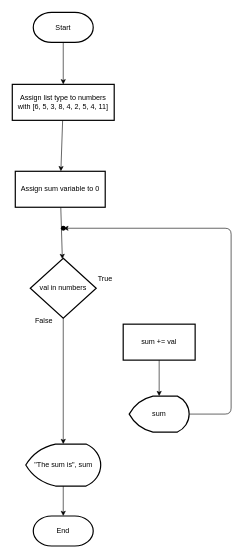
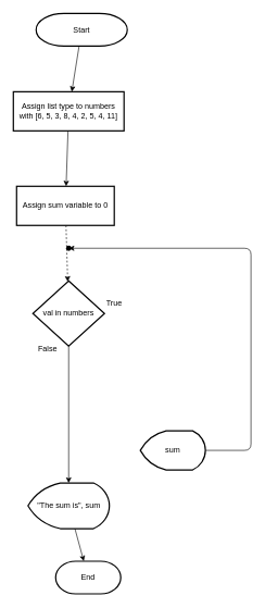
  <mxCell id="0" />
  <mxCell id="1" parent="0" />
  <mxCell id="2" value="" style="edgeStyle=none;html=1;" edge="1" parent="1" source="3" target="5"><mxGeometry relative="1" as="geometry" /></mxCell>
- <mxCell id="3" value="Start" style="strokeWidth=2;html=1;shape=mxgraph.flowchart.terminator;whiteSpace=wrap;" vertex="1" parent="1"><mxGeometry x="55" y="20" width="100" height="50" as="geometry" /></mxCell>
+ <mxCell id="3" value="Start" style="strokeWidth=2;html=1;shape=mxgraph.flowchart.terminator;whiteSpace=wrap;" vertex="1" parent="1"><mxGeometry x="55" y="20" width="140" height="50" as="geometry" /></mxCell>
  <mxCell id="4" value="" style="edgeStyle=none;html=1;" edge="1" parent="1" source="5" target="7"><mxGeometry relative="1" as="geometry" /></mxCell>
  <mxCell id="5" value="Assign list type to numbers with [6, 5, 3, 8, 4, 2, 5, 4, 11]" style="whiteSpace=wrap;html=1;strokeWidth=2;" vertex="1" parent="1"><mxGeometry x="20" y="140" width="170" height="60" as="geometry" /></mxCell>
- <mxCell id="6" value="" style="edgeStyle=none;html=1;" edge="1" parent="1" source="7" target="9"><mxGeometry relative="1" as="geometry" /></mxCell>
+ <mxCell id="6" value="" style="edgeStyle=none;html=1;dashed=1;" edge="1" parent="1" source="7" target="9"><mxGeometry relative="1" as="geometry" /></mxCell>
  <mxCell id="7" value="Assign sum variable to 0" style="whiteSpace=wrap;html=1;strokeWidth=2;" vertex="1" parent="1"><mxGeometry x="25" y="285" width="150" height="60" as="geometry" /></mxCell>
  <mxCell id="8" value="" style="edgeStyle=none;html=1;" edge="1" parent="1" source="9" target="17"><mxGeometry relative="1" as="geometry" /></mxCell>
  <mxCell id="9" value="val in numbers" style="rhombus;whiteSpace=wrap;html=1;strokeWidth=2;" vertex="1" parent="1"><mxGeometry x="50" y="430" width="110" height="100" as="geometry" /></mxCell>
- <mxCell id="10" value="" style="edgeStyle=none;html=1;" edge="1" parent="1" source="11" target="13"><mxGeometry relative="1" as="geometry" /></mxCell>
- <mxCell id="11" value="sum += val" style="whiteSpace=wrap;html=1;strokeWidth=2;" vertex="1" parent="1"><mxGeometry x="205" y="540" width="120" height="60" as="geometry" /></mxCell>
  <mxCell id="12" value="" style="edgeStyle=none;html=1;" edge="1" parent="1" source="13" target="15"><mxGeometry relative="1" as="geometry"><Array as="points"><mxPoint x="385" y="690" /><mxPoint x="385" y="380" /></Array></mxGeometry></mxCell>
  <mxCell id="13" value="sum" style="strokeWidth=2;html=1;shape=mxgraph.flowchart.display;whiteSpace=wrap;" vertex="1" parent="1"><mxGeometry x="215" y="660" width="100" height="60" as="geometry" /></mxCell>
  <mxCell id="14" value="True" style="text;html=1;strokeColor=none;fillColor=none;align=center;verticalAlign=middle;whiteSpace=wrap;rounded=0;" vertex="1" parent="1"><mxGeometry x="145" y="450" width="60" height="30" as="geometry" /></mxCell>
  <mxCell id="15" value="" style="shape=waypoint;sketch=0;size=6;pointerEvents=1;points=[];fillColor=default;resizable=0;rotatable=0;perimeter=centerPerimeter;snapToPoint=1;strokeWidth=2;" vertex="1" parent="1"><mxGeometry x="85" y="360" width="40" height="40" as="geometry" /></mxCell>
  <mxCell id="16" value="" style="edgeStyle=none;html=1;" edge="1" parent="1" source="17" target="19"><mxGeometry relative="1" as="geometry" /></mxCell>
  <mxCell id="17" value="&quot;The sum is&quot;, sum" style="strokeWidth=2;html=1;shape=mxgraph.flowchart.display;whiteSpace=wrap;" vertex="1" parent="1"><mxGeometry x="42.5" y="740" width="125" height="70" as="geometry" /></mxCell>
  <mxCell id="18" value="False" style="text;html=1;strokeColor=none;fillColor=none;align=center;verticalAlign=middle;whiteSpace=wrap;rounded=0;" vertex="1" parent="1"><mxGeometry x="42.5" y="520" width="60" height="30" as="geometry" /></mxCell>
- <mxCell id="19" value="End" style="strokeWidth=2;html=1;shape=mxgraph.flowchart.terminator;whiteSpace=wrap;" vertex="1" parent="1"><mxGeometry x="55" y="860" width="100" height="50" as="geometry" /></mxCell>
+ <mxCell id="19" value="End" style="strokeWidth=2;html=1;shape=mxgraph.flowchart.terminator;whiteSpace=wrap;" vertex="1" parent="1"><mxGeometry x="85" y="860" width="100" height="50" as="geometry" /></mxCell>
